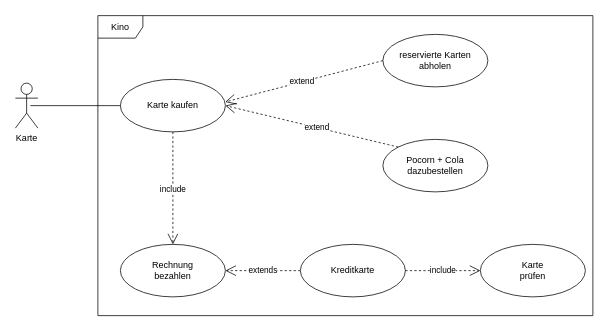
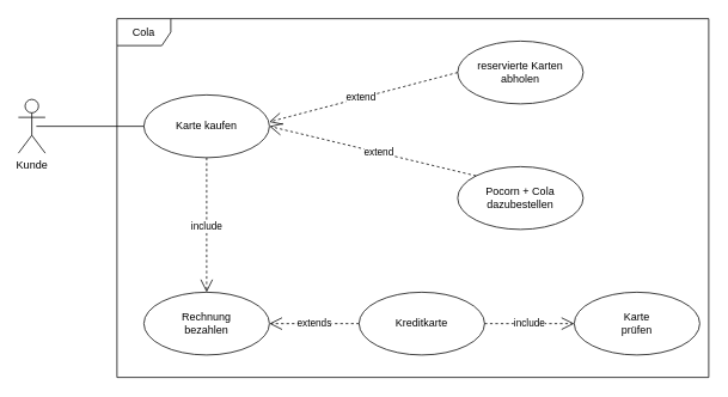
  <mxCell id="0" />
  <mxCell id="1" parent="0" />
- <mxCell id="2" value="Karte" style="shape=umlActor;verticalLabelPosition=bottom;verticalAlign=top;html=1;" parent="1" vertex="1"><mxGeometry x="20" y="110" width="30" height="60" as="geometry" /></mxCell>
+ <mxCell id="2" value="Kunde" style="shape=umlActor;verticalLabelPosition=bottom;verticalAlign=top;html=1;" parent="1" vertex="1"><mxGeometry x="20" y="110" width="30" height="60" as="geometry" /></mxCell>
  <mxCell id="3" value="Karte kaufen" style="ellipse;whiteSpace=wrap;html=1;" parent="1" vertex="1"><mxGeometry x="160" y="105" width="140" height="70" as="geometry" /></mxCell>
  <mxCell id="4" value="reservierte Karten abholen" style="ellipse;whiteSpace=wrap;html=1;" parent="1" vertex="1"><mxGeometry x="510" y="45" width="140" height="70" as="geometry" /></mxCell>
  <mxCell id="5" value="Pocorn + Cola&lt;br&gt;dazubestellen" style="ellipse;whiteSpace=wrap;html=1;" parent="1" vertex="1"><mxGeometry x="510" y="185" width="140" height="70" as="geometry" /></mxCell>
  <mxCell id="6" value="extend" style="endArrow=open;endSize=12;dashed=1;html=1;exitX=0;exitY=0.5;exitDx=0;exitDy=0;entryX=0.304;entryY=0.286;entryDx=0;entryDy=0;entryPerimeter=0;" parent="1" source="4" edge="1"><mxGeometry x="0.03" width="160" relative="1" as="geometry"><mxPoint x="600" y="-150.5" as="sourcePoint" /><mxPoint x="299.76" y="135.1" as="targetPoint" /><Array as="points" /><mxPoint as="offset" /></mxGeometry></mxCell>
  <mxCell id="7" value="extend" style="endArrow=open;endSize=12;dashed=1;html=1;exitX=0;exitY=0;exitDx=0;exitDy=0;entryX=1;entryY=0.5;entryDx=0;entryDy=0;" parent="1" source="5" target="3" edge="1"><mxGeometry x="-0.057" width="160" relative="1" as="geometry"><mxPoint x="270" y="45" as="sourcePoint" /><mxPoint x="-60" y="45" as="targetPoint" /><Array as="points" /><mxPoint as="offset" /></mxGeometry></mxCell>
  <mxCell id="8" value="extends" style="endArrow=open;endSize=12;dashed=1;html=1;exitX=0;exitY=0.5;exitDx=0;exitDy=0;entryX=1;entryY=0.5;entryDx=0;entryDy=0;" edge="1" parent="1" source="10" target="9"><mxGeometry width="160" relative="1" as="geometry"><mxPoint x="410" y="-60" as="sourcePoint" /><mxPoint x="70" y="-60" as="targetPoint" /><Array as="points" /><mxPoint as="offset" /></mxGeometry></mxCell>
  <mxCell id="9" value="Rechnung&lt;br&gt;bezahlen" style="ellipse;whiteSpace=wrap;html=1;" vertex="1" parent="1"><mxGeometry x="160" y="325" width="140" height="70" as="geometry" /></mxCell>
  <mxCell id="10" value="Kreditkarte" style="ellipse;whiteSpace=wrap;html=1;" vertex="1" parent="1"><mxGeometry x="400" y="325" width="140" height="70" as="geometry" /></mxCell>
  <mxCell id="11" value="Karte&lt;br&gt;prüfen" style="ellipse;whiteSpace=wrap;html=1;" vertex="1" parent="1"><mxGeometry x="640" y="325" width="140" height="70" as="geometry" /></mxCell>
  <mxCell id="12" value="include" style="endArrow=open;endSize=12;dashed=1;html=1;exitX=0.5;exitY=1;exitDx=0;exitDy=0;entryX=0.5;entryY=0;entryDx=0;entryDy=0;" edge="1" parent="1" source="3" target="9"><mxGeometry x="0.03" width="160" relative="1" as="geometry"><mxPoint x="240" y="195" as="sourcePoint" /><mxPoint x="-90" y="195" as="targetPoint" /><Array as="points" /><mxPoint as="offset" /></mxGeometry></mxCell>
  <mxCell id="13" value="include" style="endArrow=open;endSize=12;dashed=1;html=1;entryX=0;entryY=0.5;entryDx=0;entryDy=0;exitX=1;exitY=0.5;exitDx=0;exitDy=0;" edge="1" parent="1" source="10" target="11"><mxGeometry width="160" relative="1" as="geometry"><mxPoint x="580" y="430" as="sourcePoint" /><mxPoint x="320" y="290" as="targetPoint" /><Array as="points" /><mxPoint as="offset" /></mxGeometry></mxCell>
- <mxCell id="14" value="Kino" style="shape=umlFrame;whiteSpace=wrap;html=1;" vertex="1" parent="1"><mxGeometry x="130" y="20" width="660" height="400" as="geometry" /></mxCell>
+ <mxCell id="14" value="Cola" style="shape=umlFrame;whiteSpace=wrap;html=1;" vertex="1" parent="1"><mxGeometry x="130" y="20" width="660" height="400" as="geometry" /></mxCell>
  <mxCell id="15" value="" style="line;strokeWidth=1;fillColor=none;align=left;verticalAlign=middle;spacingTop=-1;spacingLeft=3;spacingRight=3;rotatable=0;labelPosition=right;points=[];portConstraint=eastwest;" vertex="1" parent="1"><mxGeometry x="40" y="136" width="120" height="8" as="geometry" /></mxCell>
